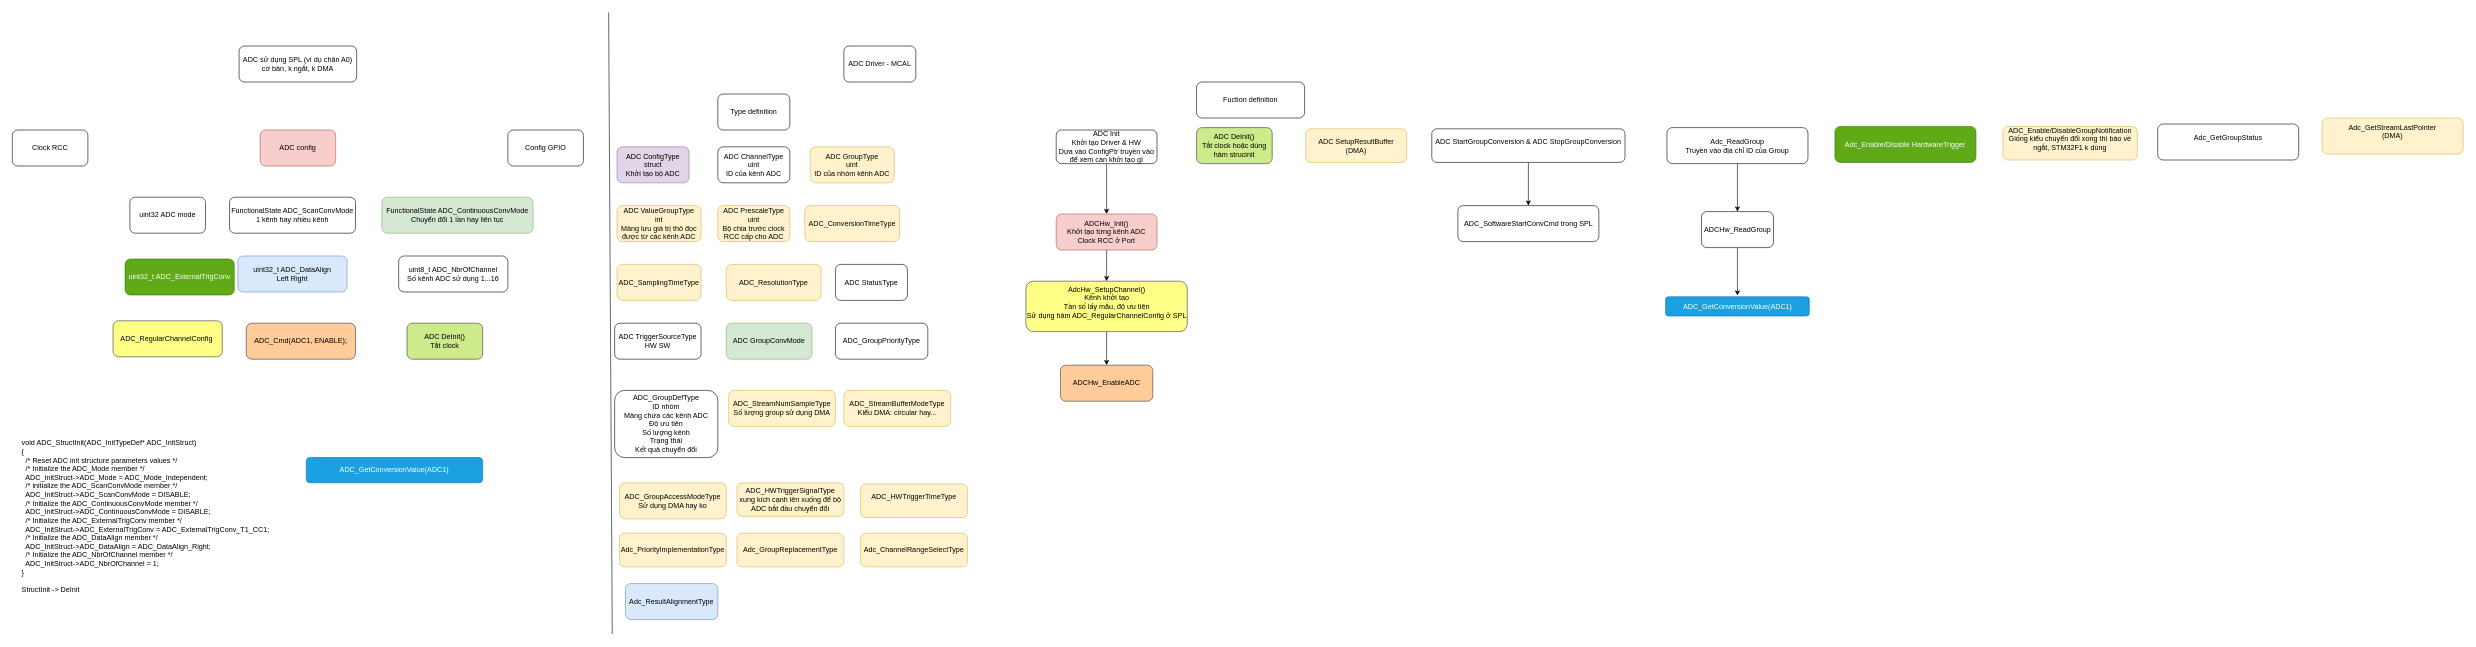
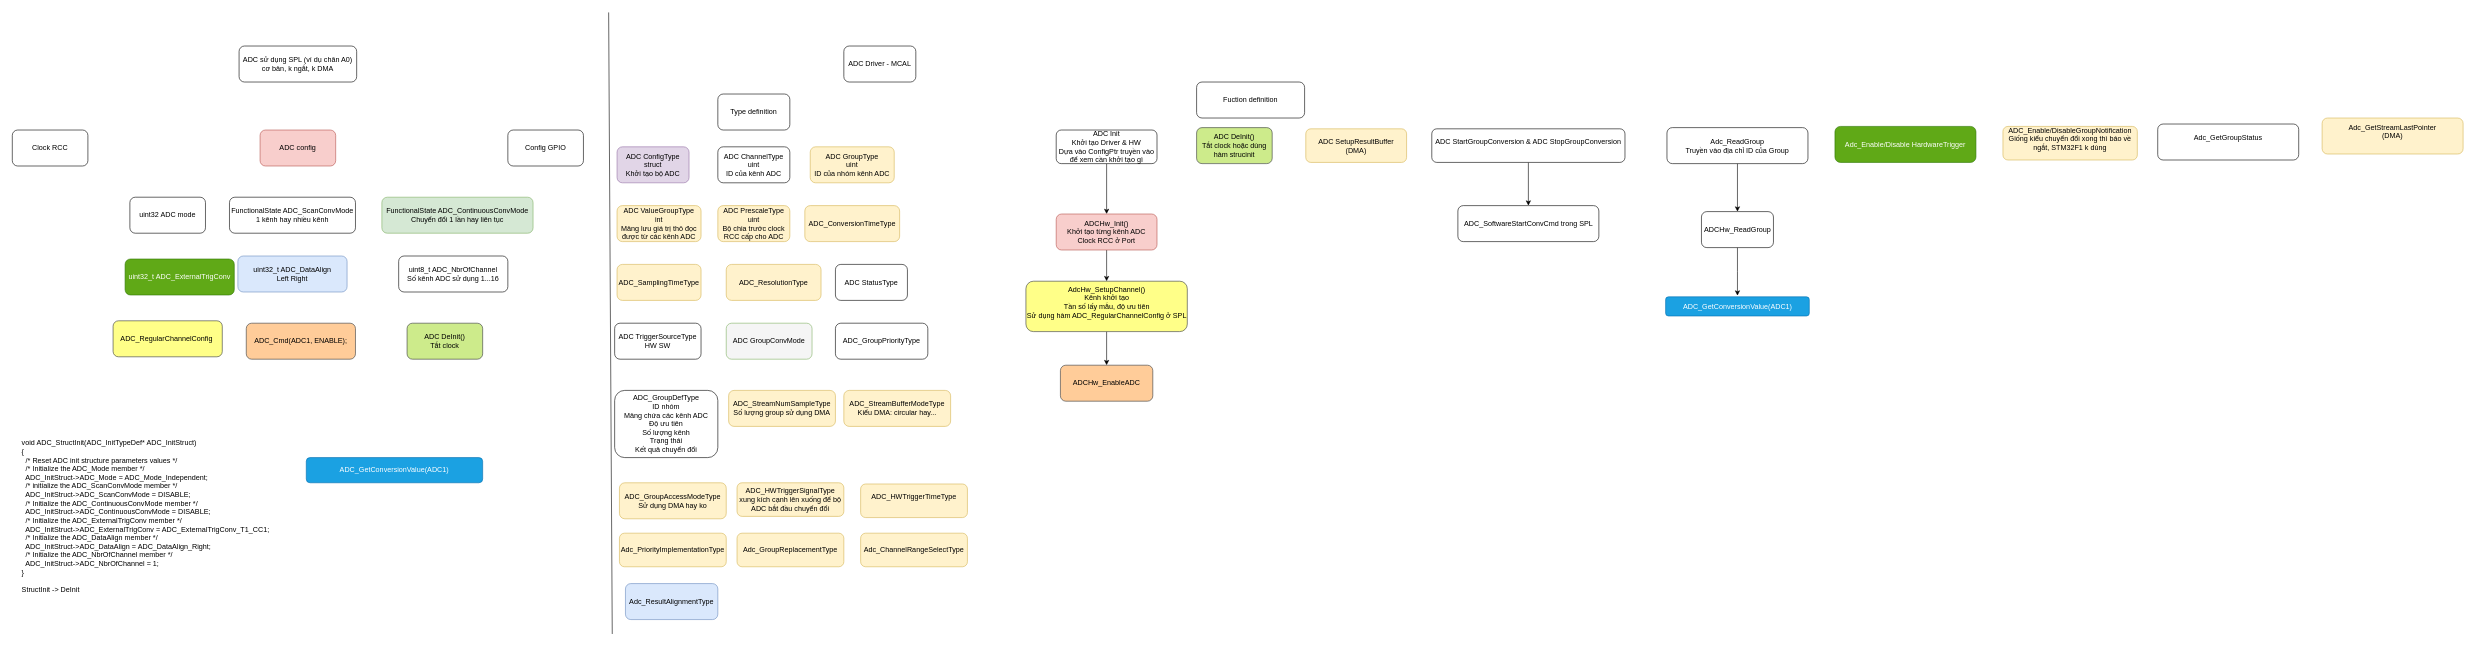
  <mxCell id="0" />
  <mxCell id="1" parent="0" />
  <mxCell id="2" value="ADC sử dụng SPL (ví dụ chân A0)&lt;div&gt;cơ bản, k ngắt, k DMA&lt;/div&gt;" style="rounded=1;whiteSpace=wrap;html=1;" parent="1" vertex="1"><mxGeometry x="398" y="76" width="196" height="60" as="geometry" /></mxCell>
  <mxCell id="3" value="Clock RCC" style="rounded=1;whiteSpace=wrap;html=1;" parent="1" vertex="1"><mxGeometry x="20" y="216" width="126" height="60" as="geometry" /></mxCell>
  <mxCell id="4" value="Config GPIO" style="rounded=1;whiteSpace=wrap;html=1;" parent="1" vertex="1"><mxGeometry x="846" y="216" width="126" height="60" as="geometry" /></mxCell>
  <mxCell id="5" value="ADC config" style="rounded=1;whiteSpace=wrap;html=1;fillColor=#f8cecc;strokeColor=#b85450;" parent="1" vertex="1"><mxGeometry x="433" y="216" width="126" height="60" as="geometry" /></mxCell>
  <mxCell id="6" value="uint32 ADC mode" style="rounded=1;whiteSpace=wrap;html=1;" parent="1" vertex="1"><mxGeometry x="216" y="328" width="126" height="60" as="geometry" /></mxCell>
  <mxCell id="7" value="FunctionalState ADC_ScanConvMode&lt;div&gt;1 kênh hay nhiều kênh&lt;/div&gt;" style="rounded=1;whiteSpace=wrap;html=1;" parent="1" vertex="1"><mxGeometry x="382" y="328" width="210" height="60" as="geometry" /></mxCell>
  <mxCell id="8" value="FunctionalState ADC_ContinuousConvMode&lt;div&gt;Chuyển đổi 1 lần hay liên tục&lt;/div&gt;" style="rounded=1;whiteSpace=wrap;html=1;fillColor=#d5e8d4;strokeColor=#82b366;" parent="1" vertex="1"><mxGeometry x="636" y="328" width="252" height="60" as="geometry" /></mxCell>
  <mxCell id="9" value="uint32_t ADC_ExternalTrigConv" style="rounded=1;whiteSpace=wrap;html=1;fillColor=#60a917;fontColor=#ffffff;strokeColor=#2D7600;" parent="1" vertex="1"><mxGeometry x="208" y="431" width="182" height="60" as="geometry" /></mxCell>
  <mxCell id="10" value="uint32_t ADC_DataAlign&lt;div&gt;Left Right&lt;/div&gt;" style="rounded=1;whiteSpace=wrap;html=1;fillColor=#dae8fc;strokeColor=#6c8ebf;" parent="1" vertex="1"><mxGeometry x="396" y="426" width="182" height="60" as="geometry" /></mxCell>
  <mxCell id="11" value="uint8_t ADC_NbrOfChannel&lt;div&gt;Số kênh ADC sử dụng 1...16&lt;/div&gt;" style="rounded=1;whiteSpace=wrap;html=1;" parent="1" vertex="1"><mxGeometry x="664" y="426" width="182" height="60" as="geometry" /></mxCell>
  <mxCell id="12" value="" style="endArrow=none;html=1;rounded=0;" parent="1" edge="1"><mxGeometry width="50" height="50" relative="1" as="geometry"><mxPoint x="1020" y="1056" as="sourcePoint" /><mxPoint x="1014" y="20" as="targetPoint" /></mxGeometry></mxCell>
  <mxCell id="13" value="ADC Driver - MCAL" style="rounded=1;whiteSpace=wrap;html=1;" parent="1" vertex="1"><mxGeometry x="1406" y="76" width="120" height="60" as="geometry" /></mxCell>
  <mxCell id="14" value="Type definition" style="rounded=1;whiteSpace=wrap;html=1;" parent="1" vertex="1"><mxGeometry x="1196" y="156" width="120" height="60" as="geometry" /></mxCell>
  <mxCell id="15" value="ADC ConfigType&lt;div&gt;struct&lt;/div&gt;&lt;div&gt;Khởi tạo bộ ADC&lt;/div&gt;" style="rounded=1;whiteSpace=wrap;html=1;fillColor=#e1d5e7;strokeColor=#9673a6;" parent="1" vertex="1"><mxGeometry x="1028" y="244" width="120" height="60" as="geometry" /></mxCell>
  <mxCell id="16" value="ADC ChannelType&lt;div&gt;uint&lt;/div&gt;&lt;div&gt;ID của kênh ADC&lt;/div&gt;" style="rounded=1;whiteSpace=wrap;html=1;" parent="1" vertex="1"><mxGeometry x="1196" y="244" width="120" height="60" as="geometry" /></mxCell>
  <mxCell id="17" value="ADC GroupType&lt;div&gt;uint&lt;/div&gt;&lt;div&gt;ID của nhóm kênh ADC&lt;/div&gt;" style="rounded=1;whiteSpace=wrap;html=1;fillColor=#fff2cc;strokeColor=#d6b656;" parent="1" vertex="1"><mxGeometry x="1350" y="244" width="140" height="60" as="geometry" /></mxCell>
  <mxCell id="18" value="ADC ValueGroupType&lt;div&gt;int&lt;/div&gt;&lt;div&gt;Mảng lưu giá trị thô đọc được từ các kênh ADC&lt;/div&gt;" style="rounded=1;whiteSpace=wrap;html=1;fillColor=#fff2cc;strokeColor=#d6b656;" parent="1" vertex="1"><mxGeometry x="1028" y="342" width="140" height="60" as="geometry" /></mxCell>
  <mxCell id="19" value="ADC PrescaleType&lt;div&gt;uint&lt;/div&gt;&lt;div&gt;Bộ chia trước clock RCC cấp cho ADC&lt;/div&gt;" style="rounded=1;whiteSpace=wrap;html=1;fillColor=#fff2cc;strokeColor=#d6b656;" parent="1" vertex="1"><mxGeometry x="1196" y="342" width="120" height="60" as="geometry" /></mxCell>
  <mxCell id="20" value="ADC_ConversionTimeType" style="rounded=1;whiteSpace=wrap;html=1;fillColor=#fff2cc;strokeColor=#d6b656;" parent="1" vertex="1"><mxGeometry x="1341" y="342" width="158" height="60" as="geometry" /></mxCell>
  <mxCell id="21" value="ADC_SamplingTimeType" style="rounded=1;whiteSpace=wrap;html=1;fillColor=#fff2cc;strokeColor=#d6b656;" parent="1" vertex="1"><mxGeometry x="1028" y="440" width="140" height="60" as="geometry" /></mxCell>
  <mxCell id="22" value="ADC_ResolutionType" style="rounded=1;whiteSpace=wrap;html=1;fillColor=#fff2cc;strokeColor=#d6b656;" parent="1" vertex="1"><mxGeometry x="1210" y="440" width="158" height="60" as="geometry" /></mxCell>
  <mxCell id="23" value="ADC StatusType" style="rounded=1;whiteSpace=wrap;html=1;" parent="1" vertex="1"><mxGeometry x="1392" y="440" width="120" height="60" as="geometry" /></mxCell>
  <mxCell id="24" value="ADC TriggerSourceType&lt;div&gt;HW SW&lt;/div&gt;" style="rounded=1;whiteSpace=wrap;html=1;" parent="1" vertex="1"><mxGeometry x="1024" y="538" width="144" height="60" as="geometry" /></mxCell>
- <mxCell id="25" value="ADC GroupConvMode" style="rounded=1;whiteSpace=wrap;html=1;fillColor=#d5e8d4;strokeColor=#82b366;" parent="1" vertex="1"><mxGeometry x="1210" y="538" width="143" height="60" as="geometry" /></mxCell>
+ <mxCell id="25" value="ADC GroupConvMode" style="rounded=1;whiteSpace=wrap;html=1;fillColor=#f5f5f5;strokeColor=#82b366;" parent="1" vertex="1"><mxGeometry x="1210" y="538" width="143" height="60" as="geometry" /></mxCell>
  <mxCell id="26" value="ADC_GroupPriorityType" style="rounded=1;whiteSpace=wrap;html=1;" parent="1" vertex="1"><mxGeometry x="1392" y="538" width="154" height="60" as="geometry" /></mxCell>
  <mxCell id="27" value="ADC_GroupDefType&lt;div&gt;ID nhóm&lt;/div&gt;&lt;div&gt;Mảng chứa các kênh ADC&lt;/div&gt;&lt;div&gt;Độ ưu tiên&lt;/div&gt;&lt;div&gt;Số lượng kênh&lt;/div&gt;&lt;div&gt;Trạng thái&lt;/div&gt;&lt;div&gt;Kết quả chuyển đổi&lt;/div&gt;" style="rounded=1;whiteSpace=wrap;html=1;" parent="1" vertex="1"><mxGeometry x="1024" y="650" width="172" height="112" as="geometry" /></mxCell>
  <mxCell id="28" value="ADC_StreamNumSampleType&lt;div&gt;Số lượng group sử dụng DMA&lt;/div&gt;" style="rounded=1;whiteSpace=wrap;html=1;fillColor=#fff2cc;strokeColor=#d6b656;" parent="1" vertex="1"><mxGeometry x="1214" y="650" width="178" height="60" as="geometry" /></mxCell>
  <mxCell id="29" value="ADC_StreamBufferModeType&lt;div&gt;Kiểu DMA: circular hay...&lt;/div&gt;" style="rounded=1;whiteSpace=wrap;html=1;fillColor=#fff2cc;strokeColor=#d6b656;" parent="1" vertex="1"><mxGeometry x="1406" y="650" width="178" height="60" as="geometry" /></mxCell>
  <mxCell id="30" value="ADC_GroupAccessModeType&lt;div&gt;Sử dụng DMA hay ko&lt;/div&gt;" style="rounded=1;whiteSpace=wrap;html=1;fillColor=#fff2cc;strokeColor=#d6b656;" parent="1" vertex="1"><mxGeometry x="1032" y="804" width="178" height="60" as="geometry" /></mxCell>
  <mxCell id="31" value="ADC_HWTriggerSignalType&lt;div&gt;xung kích cạnh lên xuống để bộ ADC bắt đầu chuyển đổi&lt;/div&gt;" style="rounded=1;whiteSpace=wrap;html=1;fillColor=#fff2cc;strokeColor=#d6b656;" parent="1" vertex="1"><mxGeometry x="1228" y="804" width="178" height="56" as="geometry" /></mxCell>
  <mxCell id="32" value="ADC_HWTriggerTimeType&lt;div&gt;&lt;br&gt;&lt;/div&gt;" style="rounded=1;whiteSpace=wrap;html=1;fillColor=#fff2cc;strokeColor=#d6b656;" parent="1" vertex="1"><mxGeometry x="1434" y="806" width="178" height="56" as="geometry" /></mxCell>
  <mxCell id="33" value="&lt;div&gt;&lt;span style=&quot;text-align: left;&quot; class=&quot;fontstyle0&quot;&gt;Adc_PriorityImplementationType&lt;/span&gt;&lt;span style=&quot;text-align: left;&quot;&gt;&lt;/span&gt;&lt;br style=&quot;text-align: left;&quot;&gt;&lt;/div&gt;" style="rounded=1;whiteSpace=wrap;html=1;fillColor=#fff2cc;strokeColor=#d6b656;" parent="1" vertex="1"><mxGeometry x="1032" y="888" width="178" height="56" as="geometry" /></mxCell>
  <mxCell id="34" value="&lt;div&gt;&lt;span style=&quot;text-align: left;&quot;&gt;Adc_GroupReplacementType&lt;/span&gt;&lt;/div&gt;" style="rounded=1;whiteSpace=wrap;html=1;fillColor=#fff2cc;strokeColor=#d6b656;" parent="1" vertex="1"><mxGeometry x="1228" y="888" width="178" height="56" as="geometry" /></mxCell>
  <mxCell id="35" value="&lt;span style=&quot;text-align: left;&quot; class=&quot;fontstyle0&quot;&gt;Adc_ChannelRangeSelectType&lt;/span&gt;&lt;span style=&quot;text-align: left;&quot;&gt;&lt;/span&gt;" style="rounded=1;whiteSpace=wrap;html=1;fillColor=#fff2cc;strokeColor=#d6b656;" parent="1" vertex="1"><mxGeometry x="1434" y="888" width="178" height="56" as="geometry" /></mxCell>
  <mxCell id="36" value="&lt;span style=&quot;text-align: left;&quot;&gt;Adc_ResultAlignmentType&lt;/span&gt;" style="rounded=1;whiteSpace=wrap;html=1;fillColor=#dae8fc;strokeColor=#6c8ebf;" parent="1" vertex="1"><mxGeometry x="1042" y="972" width="154" height="60" as="geometry" /></mxCell>
  <mxCell id="37" value="Fuction definition" style="rounded=1;whiteSpace=wrap;html=1;" parent="1" vertex="1"><mxGeometry x="1994" y="136" width="180" height="60" as="geometry" /></mxCell>
  <mxCell id="38" value="" style="edgeStyle=orthogonalEdgeStyle;rounded=0;orthogonalLoop=1;jettySize=auto;html=1;" parent="1" source="39" target="41" edge="1"><mxGeometry relative="1" as="geometry" /></mxCell>
  <mxCell id="39" value="ADC Init&lt;div&gt;Khởi tạo Driver &amp;amp; HW&lt;/div&gt;&lt;div&gt;Dựa vào ConfigPtr truyền vào để xem cần khởi tạo gì&lt;/div&gt;" style="rounded=1;whiteSpace=wrap;html=1;" parent="1" vertex="1"><mxGeometry x="1760" y="216" width="168" height="56" as="geometry" /></mxCell>
  <mxCell id="40" value="" style="edgeStyle=orthogonalEdgeStyle;rounded=0;orthogonalLoop=1;jettySize=auto;html=1;" parent="1" source="41" target="43" edge="1"><mxGeometry relative="1" as="geometry" /></mxCell>
  <mxCell id="41" value="ADCHw_Init()&lt;div&gt;Khởi tạo từng kênh ADC&lt;/div&gt;&lt;div&gt;Clock RCC ở Port&lt;/div&gt;" style="whiteSpace=wrap;html=1;rounded=1;fillColor=#f8cecc;strokeColor=#b85450;" parent="1" vertex="1"><mxGeometry x="1760" y="356" width="168" height="60" as="geometry" /></mxCell>
  <mxCell id="42" value="" style="edgeStyle=orthogonalEdgeStyle;rounded=0;orthogonalLoop=1;jettySize=auto;html=1;" parent="1" source="43" target="46" edge="1"><mxGeometry relative="1" as="geometry" /></mxCell>
  <mxCell id="43" value="AdcHw_SetupChannel()&lt;div&gt;Kênh khởi tạo&lt;/div&gt;&lt;div&gt;Tần số lấy mẫu, độ ưu tiên&lt;/div&gt;&lt;div&gt;Sử dụng hàm ADC_RegularChannelConfig ở SPL&lt;br&gt;&lt;div&gt;&lt;br&gt;&lt;/div&gt;&lt;/div&gt;" style="whiteSpace=wrap;html=1;fillColor=#ffff88;strokeColor=#36393d;rounded=1;" parent="1" vertex="1"><mxGeometry x="1709.5" y="468" width="269" height="84" as="geometry" /></mxCell>
  <mxCell id="44" value="ADC_RegularChannelConfig&amp;nbsp;" style="rounded=1;whiteSpace=wrap;html=1;fillColor=#ffff88;strokeColor=#36393d;" parent="1" vertex="1"><mxGeometry x="188" y="534" width="182" height="60" as="geometry" /></mxCell>
  <mxCell id="45" value="&lt;span style=&quot;text-align: left;&quot;&gt;ADC_Cmd(ADC1, ENABLE);&lt;/span&gt;" style="rounded=1;whiteSpace=wrap;html=1;fillColor=#ffcc99;strokeColor=#36393d;" parent="1" vertex="1"><mxGeometry x="410" y="538" width="182" height="60" as="geometry" /></mxCell>
  <mxCell id="46" value="ADCHw_EnableADC" style="rounded=1;whiteSpace=wrap;html=1;fillColor=#ffcc99;strokeColor=#36393d;" parent="1" vertex="1"><mxGeometry x="1767" y="608" width="154" height="60" as="geometry" /></mxCell>
  <mxCell id="47" value="ADC DeInit()&lt;div&gt;Tắt clock&lt;/div&gt;" style="rounded=1;whiteSpace=wrap;html=1;fillColor=#cdeb8b;strokeColor=#36393d;" parent="1" vertex="1"><mxGeometry x="678" y="538" width="126" height="60" as="geometry" /></mxCell>
  <mxCell id="48" value="ADC DeInit()&lt;div&gt;Tắt clock hoặc dùng hàm strucinit&lt;/div&gt;" style="rounded=1;whiteSpace=wrap;html=1;fillColor=#cdeb8b;strokeColor=#36393d;" parent="1" vertex="1"><mxGeometry x="1994" y="212" width="126" height="60" as="geometry" /></mxCell>
  <mxCell id="49" value="void ADC_StructInit(ADC_InitTypeDef* ADC_InitStruct)&#10;{&#10;  /* Reset ADC init structure parameters values */&#10;  /* Initialize the ADC_Mode member */&#10;  ADC_InitStruct-&gt;ADC_Mode = ADC_Mode_Independent;&#10;  /* initialize the ADC_ScanConvMode member */&#10;  ADC_InitStruct-&gt;ADC_ScanConvMode = DISABLE;&#10;  /* Initialize the ADC_ContinuousConvMode member */&#10;  ADC_InitStruct-&gt;ADC_ContinuousConvMode = DISABLE;&#10;  /* Initialize the ADC_ExternalTrigConv member */&#10;  ADC_InitStruct-&gt;ADC_ExternalTrigConv = ADC_ExternalTrigConv_T1_CC1;&#10;  /* Initialize the ADC_DataAlign member */&#10;  ADC_InitStruct-&gt;ADC_DataAlign = ADC_DataAlign_Right;&#10;  /* Initialize the ADC_NbrOfChannel member */&#10;  ADC_InitStruct-&gt;ADC_NbrOfChannel = 1;&#10;}&#10;&#10;StructInit -&gt; DeInit" style="text;whiteSpace=wrap;" parent="1" vertex="1"><mxGeometry x="34" y="724" width="462" height="308" as="geometry" /></mxCell>
  <mxCell id="50" value="ADC SetupResultBuffer&lt;div&gt;(DMA)&lt;/div&gt;" style="rounded=1;whiteSpace=wrap;html=1;fillColor=#fff2cc;strokeColor=#d6b656;" parent="1" vertex="1"><mxGeometry x="2176" y="214" width="168" height="56" as="geometry" /></mxCell>
  <mxCell id="51" value="" style="edgeStyle=orthogonalEdgeStyle;rounded=0;orthogonalLoop=1;jettySize=auto;html=1;" parent="1" source="52" target="53" edge="1"><mxGeometry relative="1" as="geometry" /></mxCell>
  <mxCell id="52" value="ADC StartGroupConversion &amp;amp; ADC StopGroupConversion&lt;div&gt;&lt;br&gt;&lt;/div&gt;" style="rounded=1;whiteSpace=wrap;html=1;" parent="1" vertex="1"><mxGeometry x="2386" y="214" width="322" height="56" as="geometry" /></mxCell>
  <mxCell id="53" value="ADC_SoftwareStartConvCmd trong SPL" style="rounded=1;whiteSpace=wrap;html=1;" parent="1" vertex="1"><mxGeometry x="2429.5" y="342" width="235" height="60" as="geometry" /></mxCell>
  <mxCell id="54" value="" style="edgeStyle=orthogonalEdgeStyle;rounded=0;orthogonalLoop=1;jettySize=auto;html=1;" parent="1" source="55" target="57" edge="1"><mxGeometry relative="1" as="geometry" /></mxCell>
  <mxCell id="55" value="Adc_ReadGroup&lt;div&gt;Truyền vào địa chỉ ID của Group&lt;/div&gt;" style="rounded=1;whiteSpace=wrap;html=1;" parent="1" vertex="1"><mxGeometry x="2778" y="212" width="235" height="60" as="geometry" /></mxCell>
  <mxCell id="56" value="" style="edgeStyle=orthogonalEdgeStyle;rounded=0;orthogonalLoop=1;jettySize=auto;html=1;" parent="1" source="57" edge="1"><mxGeometry relative="1" as="geometry"><mxPoint x="2895.5" y="492" as="targetPoint" /></mxGeometry></mxCell>
  <mxCell id="57" value="ADCHw_ReadGroup" style="whiteSpace=wrap;html=1;rounded=1;" parent="1" vertex="1"><mxGeometry x="2835.5" y="352" width="120" height="60" as="geometry" /></mxCell>
  <mxCell id="58" value="&lt;span style=&quot;text-align: left;&quot;&gt;ADC_GetConversionValue(ADC1)&lt;/span&gt;" style="rounded=1;whiteSpace=wrap;html=1;fillColor=#1ba1e2;strokeColor=#006EAF;fontColor=#ffffff;" parent="1" vertex="1"><mxGeometry x="510" y="762" width="294" height="42" as="geometry" /></mxCell>
  <mxCell id="59" value="&lt;span style=&quot;text-align: left;&quot;&gt;ADC_GetConversionValue(ADC1)&lt;/span&gt;" style="rounded=1;whiteSpace=wrap;html=1;fillColor=#1ba1e2;strokeColor=#006EAF;fontColor=#ffffff;" parent="1" vertex="1"><mxGeometry x="2775.75" y="494" width="239.5" height="32" as="geometry" /></mxCell>
  <mxCell id="60" value="Adc_Enable/Disable HardwareTrigger" style="rounded=1;whiteSpace=wrap;html=1;fillColor=#60a917;fontColor=#ffffff;strokeColor=#2D7600;" parent="1" vertex="1"><mxGeometry x="3058" y="210" width="235" height="60" as="geometry" /></mxCell>
  <mxCell id="61" value="ADC_Enable/DisableGroupNotification&lt;div&gt;Giống kiểu chuyển đổi xong thì báo về ngắt, STM32F1 k dùng&lt;br&gt;&lt;div&gt;&lt;br&gt;&lt;/div&gt;&lt;/div&gt;" style="rounded=1;whiteSpace=wrap;html=1;fillColor=#fff2cc;strokeColor=#d6b656;" vertex="1" parent="1"><mxGeometry x="3338" y="210" width="224" height="56" as="geometry" /></mxCell>
  <mxCell id="62" value="Adc_GetGroupStatus&lt;div&gt;&lt;br&gt;&lt;/div&gt;" style="rounded=1;whiteSpace=wrap;html=1;" vertex="1" parent="1"><mxGeometry x="3596" y="206" width="235" height="60" as="geometry" /></mxCell>
  <mxCell id="63" value="Adc_GetStreamLastPointer&lt;div&gt;(DMA)&lt;br&gt;&lt;div&gt;&lt;br&gt;&lt;/div&gt;&lt;/div&gt;" style="rounded=1;whiteSpace=wrap;html=1;fillColor=#fff2cc;strokeColor=#d6b656;" vertex="1" parent="1"><mxGeometry x="3870" y="196" width="235" height="60" as="geometry" /></mxCell>
